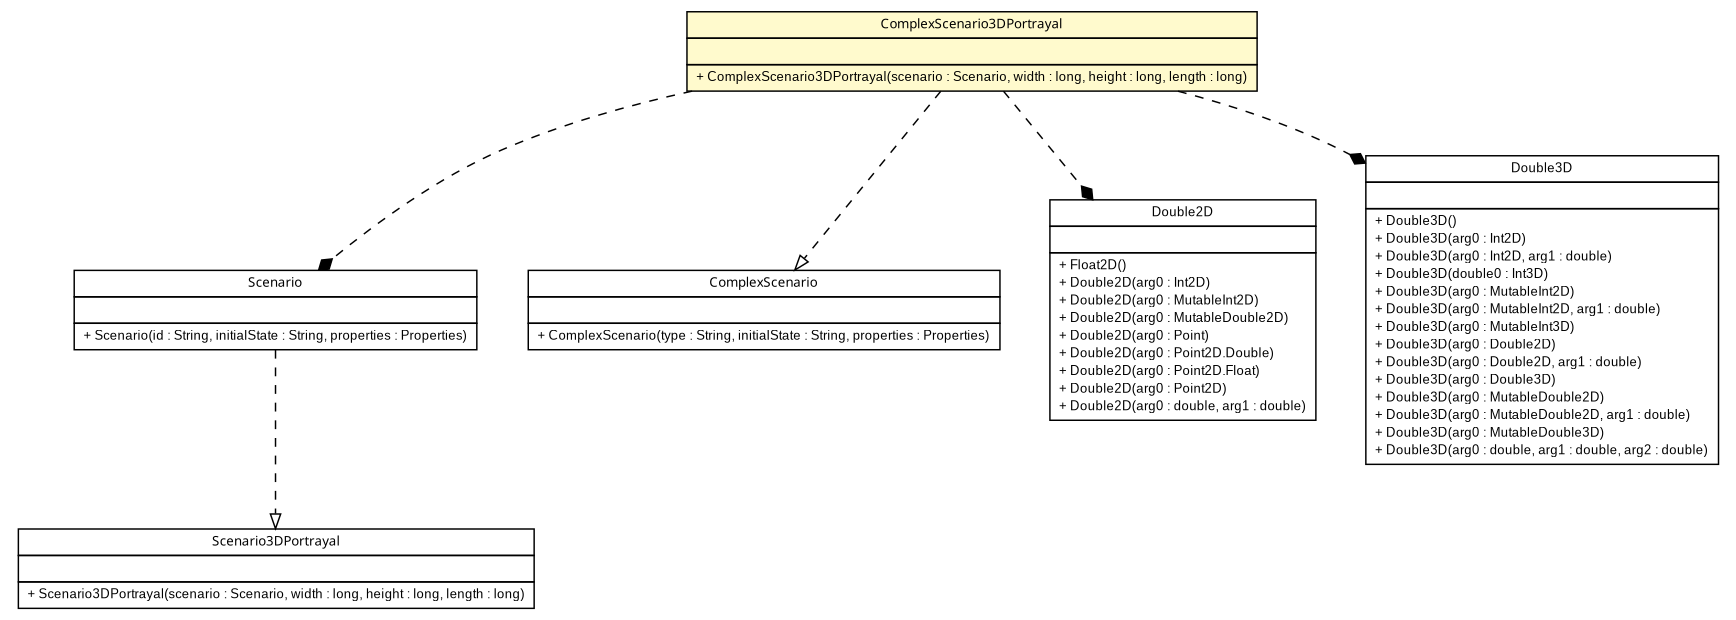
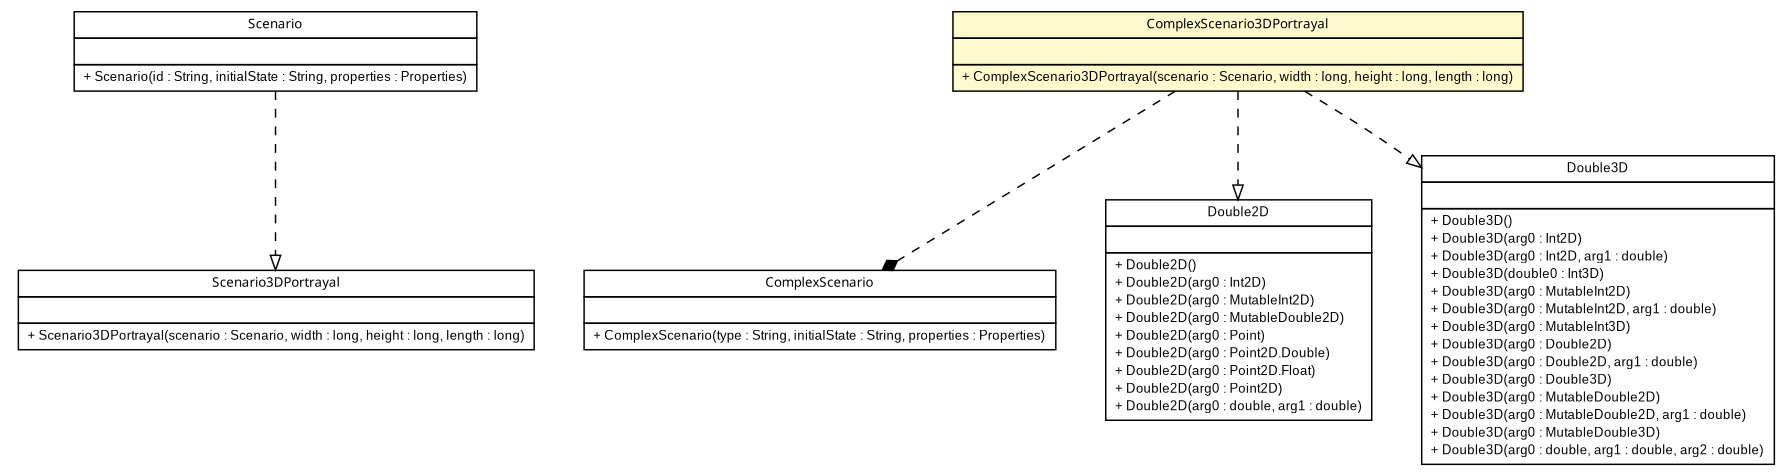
  digraph {
    nodesep=0.25
    ranksep=0.5
    node [fontcolor=black fontname=arial fontsize=9.0 shape=plaintext]
    edge [arrowhead=onormal color=black fontcolor=black fontname=arial fontsize=10.0 headport=p labelfontname=arial labelfontsize=10 style=dashed tailport=p]
    n1 [label=<<table title="es.upm.dit.gsi.shanks.model.scenario.Scenario" border="0" cellborder="1" cellspacing="0" cellpadding="2" port="p" href="../Scenario.html"> 		<tr><td><table border="0" cellspacing="0" cellpadding="1"> <tr><td align="center" balign="center"><font face="ariali"> Scenario </font></td></tr> 		</table></td></tr> 		<tr><td><table border="0" cellspacing="0" cellpadding="1"> <tr><td align="left" balign="left">  </td></tr> 		</table></td></tr> 		<tr><td><table border="0" cellspacing="0" cellpadding="1"> <tr><td align="left" balign="left"> + Scenario(id : String, initialState : String, properties : Properties) </td></tr> 		</table></td></tr> 		</table>>]
    n2 [label=<<table title="es.upm.dit.gsi.shanks.model.scenario.portrayal.Scenario3DPortrayal" border="0" cellborder="1" cellspacing="0" cellpadding="2" port="p" href="./Scenario3DPortrayal.html"> 		<tr><td><table border="0" cellspacing="0" cellpadding="1"> <tr><td align="center" balign="center"><font face="ariali"> Scenario3DPortrayal </font></td></tr> 		</table></td></tr> 		<tr><td><table border="0" cellspacing="0" cellpadding="1"> <tr><td align="left" balign="left">  </td></tr> 		</table></td></tr> 		<tr><td><table border="0" cellspacing="0" cellpadding="1"> <tr><td align="left" balign="left"> + Scenario3DPortrayal(scenario : Scenario, width : long, height : long, length : long) </td></tr> 		</table></td></tr> 		</table>>]
    n3 [label=<<table title="es.upm.dit.gsi.shanks.model.scenario.ComplexScenario" border="0" cellborder="1" cellspacing="0" cellpadding="2" port="p" href="../ComplexScenario.html"> 		<tr><td><table border="0" cellspacing="0" cellpadding="1"> <tr><td align="center" balign="center"><font face="ariali"> ComplexScenario </font></td></tr> 		</table></td></tr> 		<tr><td><table border="0" cellspacing="0" cellpadding="1"> <tr><td align="left" balign="left">  </td></tr> 		</table></td></tr> 		<tr><td><table border="0" cellspacing="0" cellpadding="1"> <tr><td align="left" balign="left"> + ComplexScenario(type : String, initialState : String, properties : Properties) </td></tr> 		</table></td></tr> 		</table>>]
    n4 [label=<<table title="es.upm.dit.gsi.shanks.model.scenario.portrayal.ComplexScenario3DPortrayal" border="0" cellborder="1" cellspacing="0" cellpadding="2" port="p" bgcolor="lemonChiffon" href="./ComplexScenario3DPortrayal.html"> 		<tr><td><table border="0" cellspacing="0" cellpadding="1"> <tr><td align="center" balign="center"><font face="ariali"> ComplexScenario3DPortrayal </font></td></tr> 		</table></td></tr> 		<tr><td><table border="0" cellspacing="0" cellpadding="1"> <tr><td align="left" balign="left">  </td></tr> 		</table></td></tr> 		<tr><td><table border="0" cellspacing="0" cellpadding="1"> <tr><td align="left" balign="left"> + ComplexScenario3DPortrayal(scenario : Scenario, width : long, height : long, length : long) </td></tr> 		</table></td></tr> 		</table>>]
-   n5 [label=<<table title="sim.util.Double2D" border="0" cellborder="1" cellspacing="0" cellpadding="2" port="p" href="http://java.sun.com/j2se/1.4.2/docs/api/sim/util/Double2D.html"> 		<tr><td><table border="0" cellspacing="0" cellpadding="1"> <tr><td align="center" balign="center"> Double2D </td></tr> 		</table></td></tr> 		<tr><td><table border="0" cellspacing="0" cellpadding="1"> <tr><td align="left" balign="left">  </td></tr> 		</table></td></tr> 		<tr><td><table border="0" cellspacing="0" cellpadding="1"> <tr><td align="left" balign="left"> + Float2D() </td></tr> <tr><td align="left" balign="left"> + Double2D(arg0 : Int2D) </td></tr> <tr><td align="left" balign="left"> + Double2D(arg0 : MutableInt2D) </td></tr> <tr><td align="left" balign="left"> + Double2D(arg0 : MutableDouble2D) </td></tr> <tr><td align="left" balign="left"> + Double2D(arg0 : Point) </td></tr> <tr><td align="left" balign="left"> + Double2D(arg0 : Point2D.Double) </td></tr> <tr><td align="left" balign="left"> + Double2D(arg0 : Point2D.Float) </td></tr> <tr><td align="left" balign="left"> + Double2D(arg0 : Point2D) </td></tr> <tr><td align="left" balign="left"> + Double2D(arg0 : double, arg1 : double) </td></tr> 		</table></td></tr> 		</table>>]
+   n5 [label=<<table title="sim.util.Double2D" border="0" cellborder="1" cellspacing="0" cellpadding="2" port="p" href="http://java.sun.com/j2se/1.4.2/docs/api/sim/util/Double2D.html"> 		<tr><td><table border="0" cellspacing="0" cellpadding="1"> <tr><td align="center" balign="center"> Double2D </td></tr> 		</table></td></tr> 		<tr><td><table border="0" cellspacing="0" cellpadding="1"> <tr><td align="left" balign="left">  </td></tr> 		</table></td></tr> 		<tr><td><table border="0" cellspacing="0" cellpadding="1"> <tr><td align="left" balign="left"> + Double2D() </td></tr> <tr><td align="left" balign="left"> + Double2D(arg0 : Int2D) </td></tr> <tr><td align="left" balign="left"> + Double2D(arg0 : MutableInt2D) </td></tr> <tr><td align="left" balign="left"> + Double2D(arg0 : MutableDouble2D) </td></tr> <tr><td align="left" balign="left"> + Double2D(arg0 : Point) </td></tr> <tr><td align="left" balign="left"> + Double2D(arg0 : Point2D.Double) </td></tr> <tr><td align="left" balign="left"> + Double2D(arg0 : Point2D.Float) </td></tr> <tr><td align="left" balign="left"> + Double2D(arg0 : Point2D) </td></tr> <tr><td align="left" balign="left"> + Double2D(arg0 : double, arg1 : double) </td></tr> 		</table></td></tr> 		</table>>]
    n6 [label=<<table title="sim.util.Double3D" border="0" cellborder="1" cellspacing="0" cellpadding="2" port="p" href="http://java.sun.com/j2se/1.4.2/docs/api/sim/util/Double3D.html"> 		<tr><td><table border="0" cellspacing="0" cellpadding="1"> <tr><td align="center" balign="center"> Double3D </td></tr> 		</table></td></tr> 		<tr><td><table border="0" cellspacing="0" cellpadding="1"> <tr><td align="left" balign="left">  </td></tr> 		</table></td></tr> 		<tr><td><table border="0" cellspacing="0" cellpadding="1"> <tr><td align="left" balign="left"> + Double3D() </td></tr> <tr><td align="left" balign="left"> + Double3D(arg0 : Int2D) </td></tr> <tr><td align="left" balign="left"> + Double3D(arg0 : Int2D, arg1 : double) </td></tr> <tr><td align="left" balign="left"> + Double3D(double0 : Int3D) </td></tr> <tr><td align="left" balign="left"> + Double3D(arg0 : MutableInt2D) </td></tr> <tr><td align="left" balign="left"> + Double3D(arg0 : MutableInt2D, arg1 : double) </td></tr> <tr><td align="left" balign="left"> + Double3D(arg0 : MutableInt3D) </td></tr> <tr><td align="left" balign="left"> + Double3D(arg0 : Double2D) </td></tr> <tr><td align="left" balign="left"> + Double3D(arg0 : Double2D, arg1 : double) </td></tr> <tr><td align="left" balign="left"> + Double3D(arg0 : Double3D) </td></tr> <tr><td align="left" balign="left"> + Double3D(arg0 : MutableDouble2D) </td></tr> <tr><td align="left" balign="left"> + Double3D(arg0 : MutableDouble2D, arg1 : double) </td></tr> <tr><td align="left" balign="left"> + Double3D(arg0 : MutableDouble3D) </td></tr> <tr><td align="left" balign="left"> + Double3D(arg0 : double, arg1 : double, arg2 : double) </td></tr> 		</table></td></tr> 		</table>>]
    n1 -> n2
-   n4 -> n1 [arrowhead=diamond]
-   n4 -> n3
-   n4 -> n5 [arrowhead=diamond]
-   n4 -> n6 [arrowhead=diamond]
+   n4 -> n3 [arrowhead=diamond]
+   n4 -> n5
+   n4 -> n6
  }
